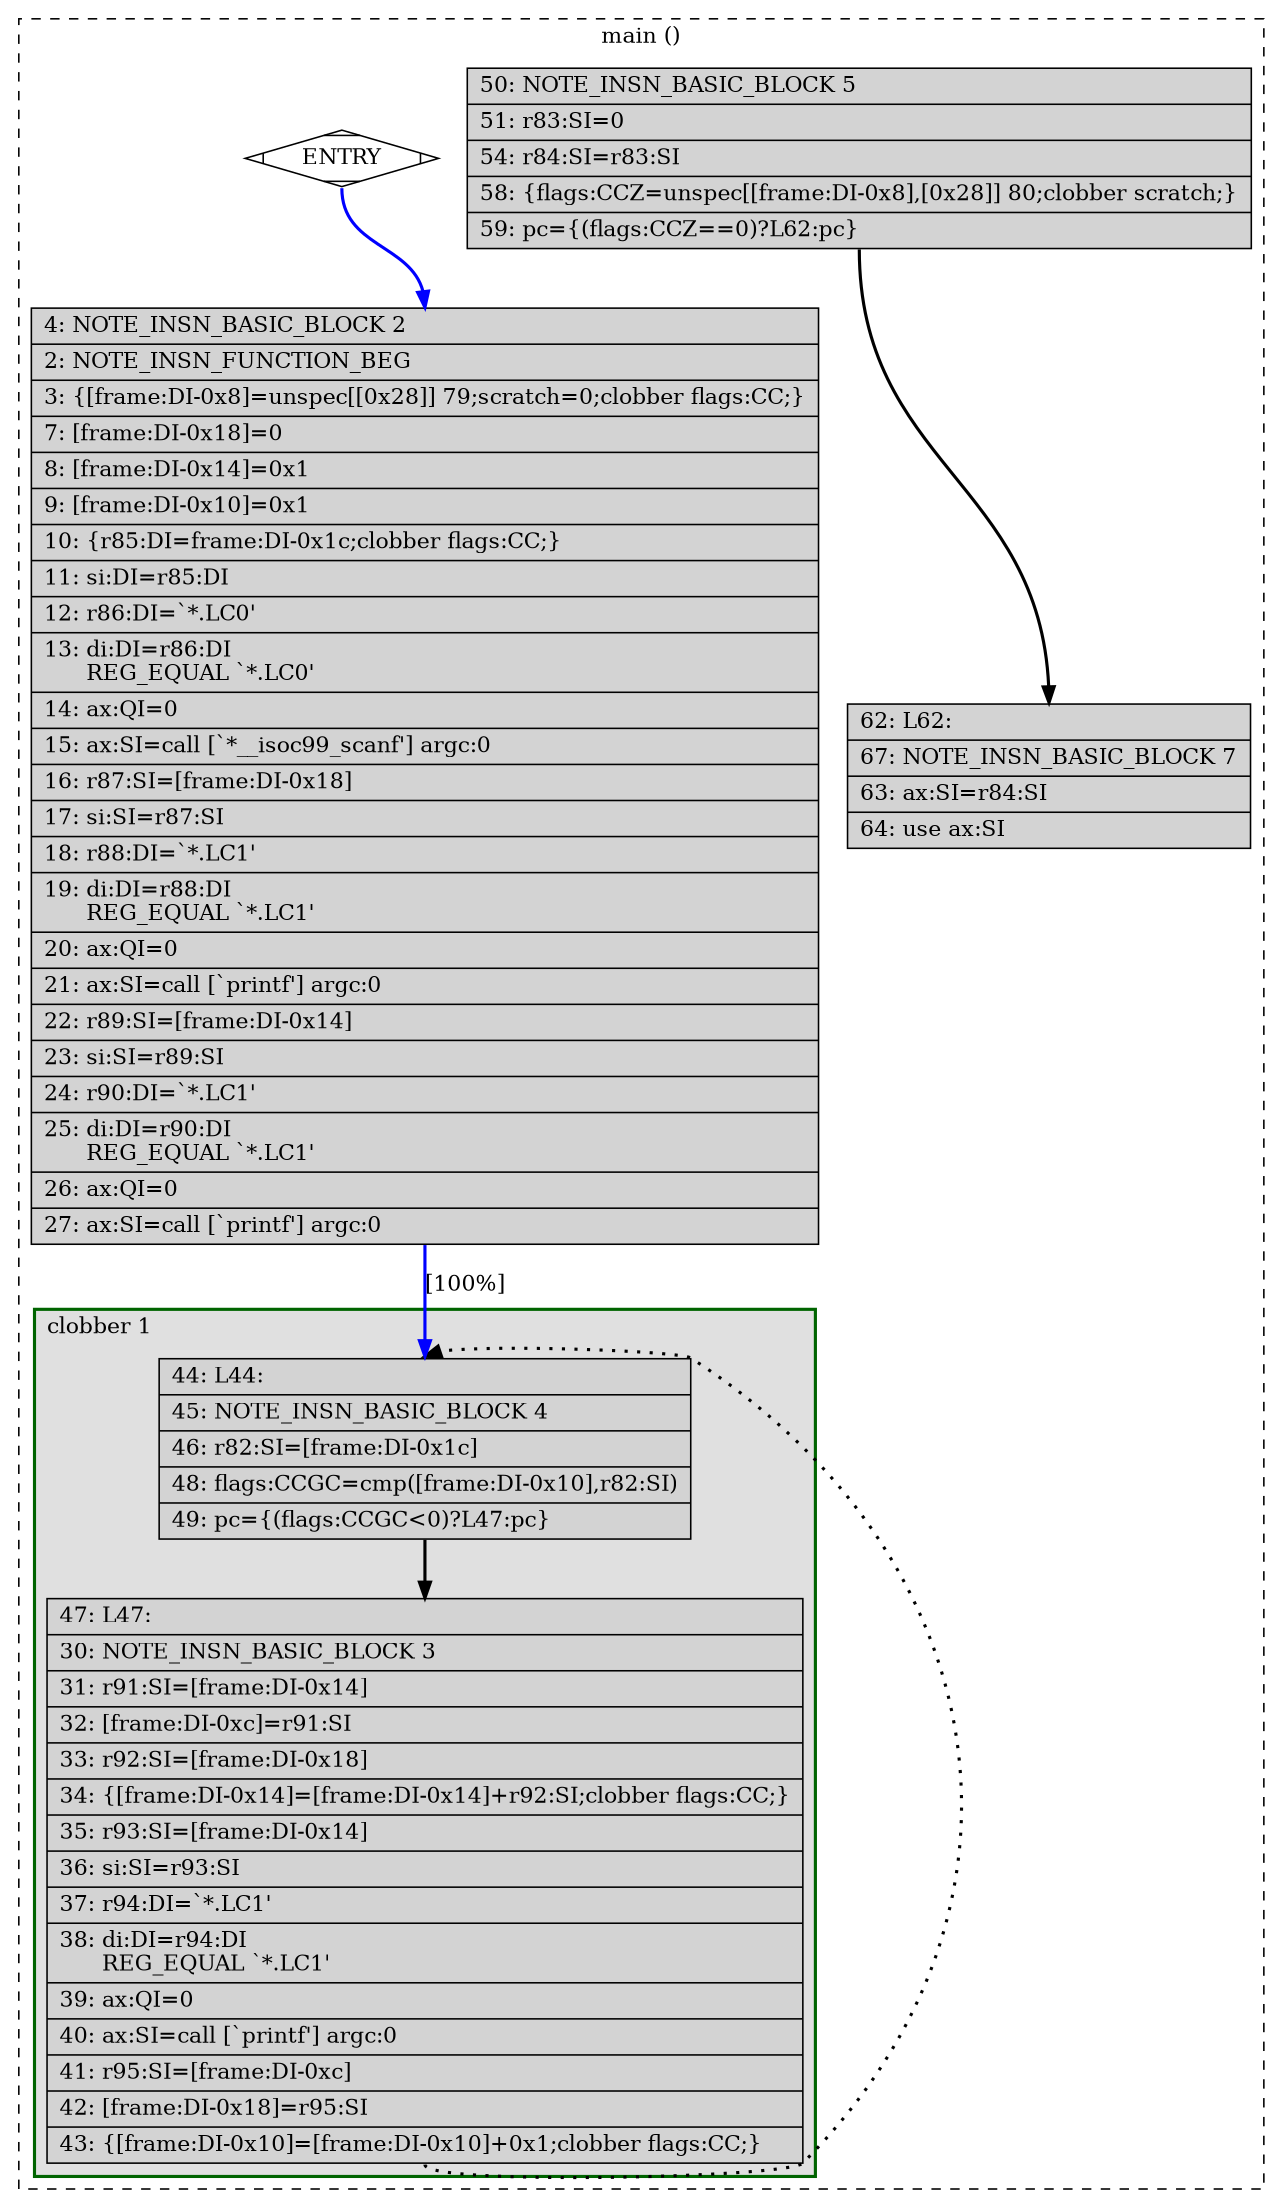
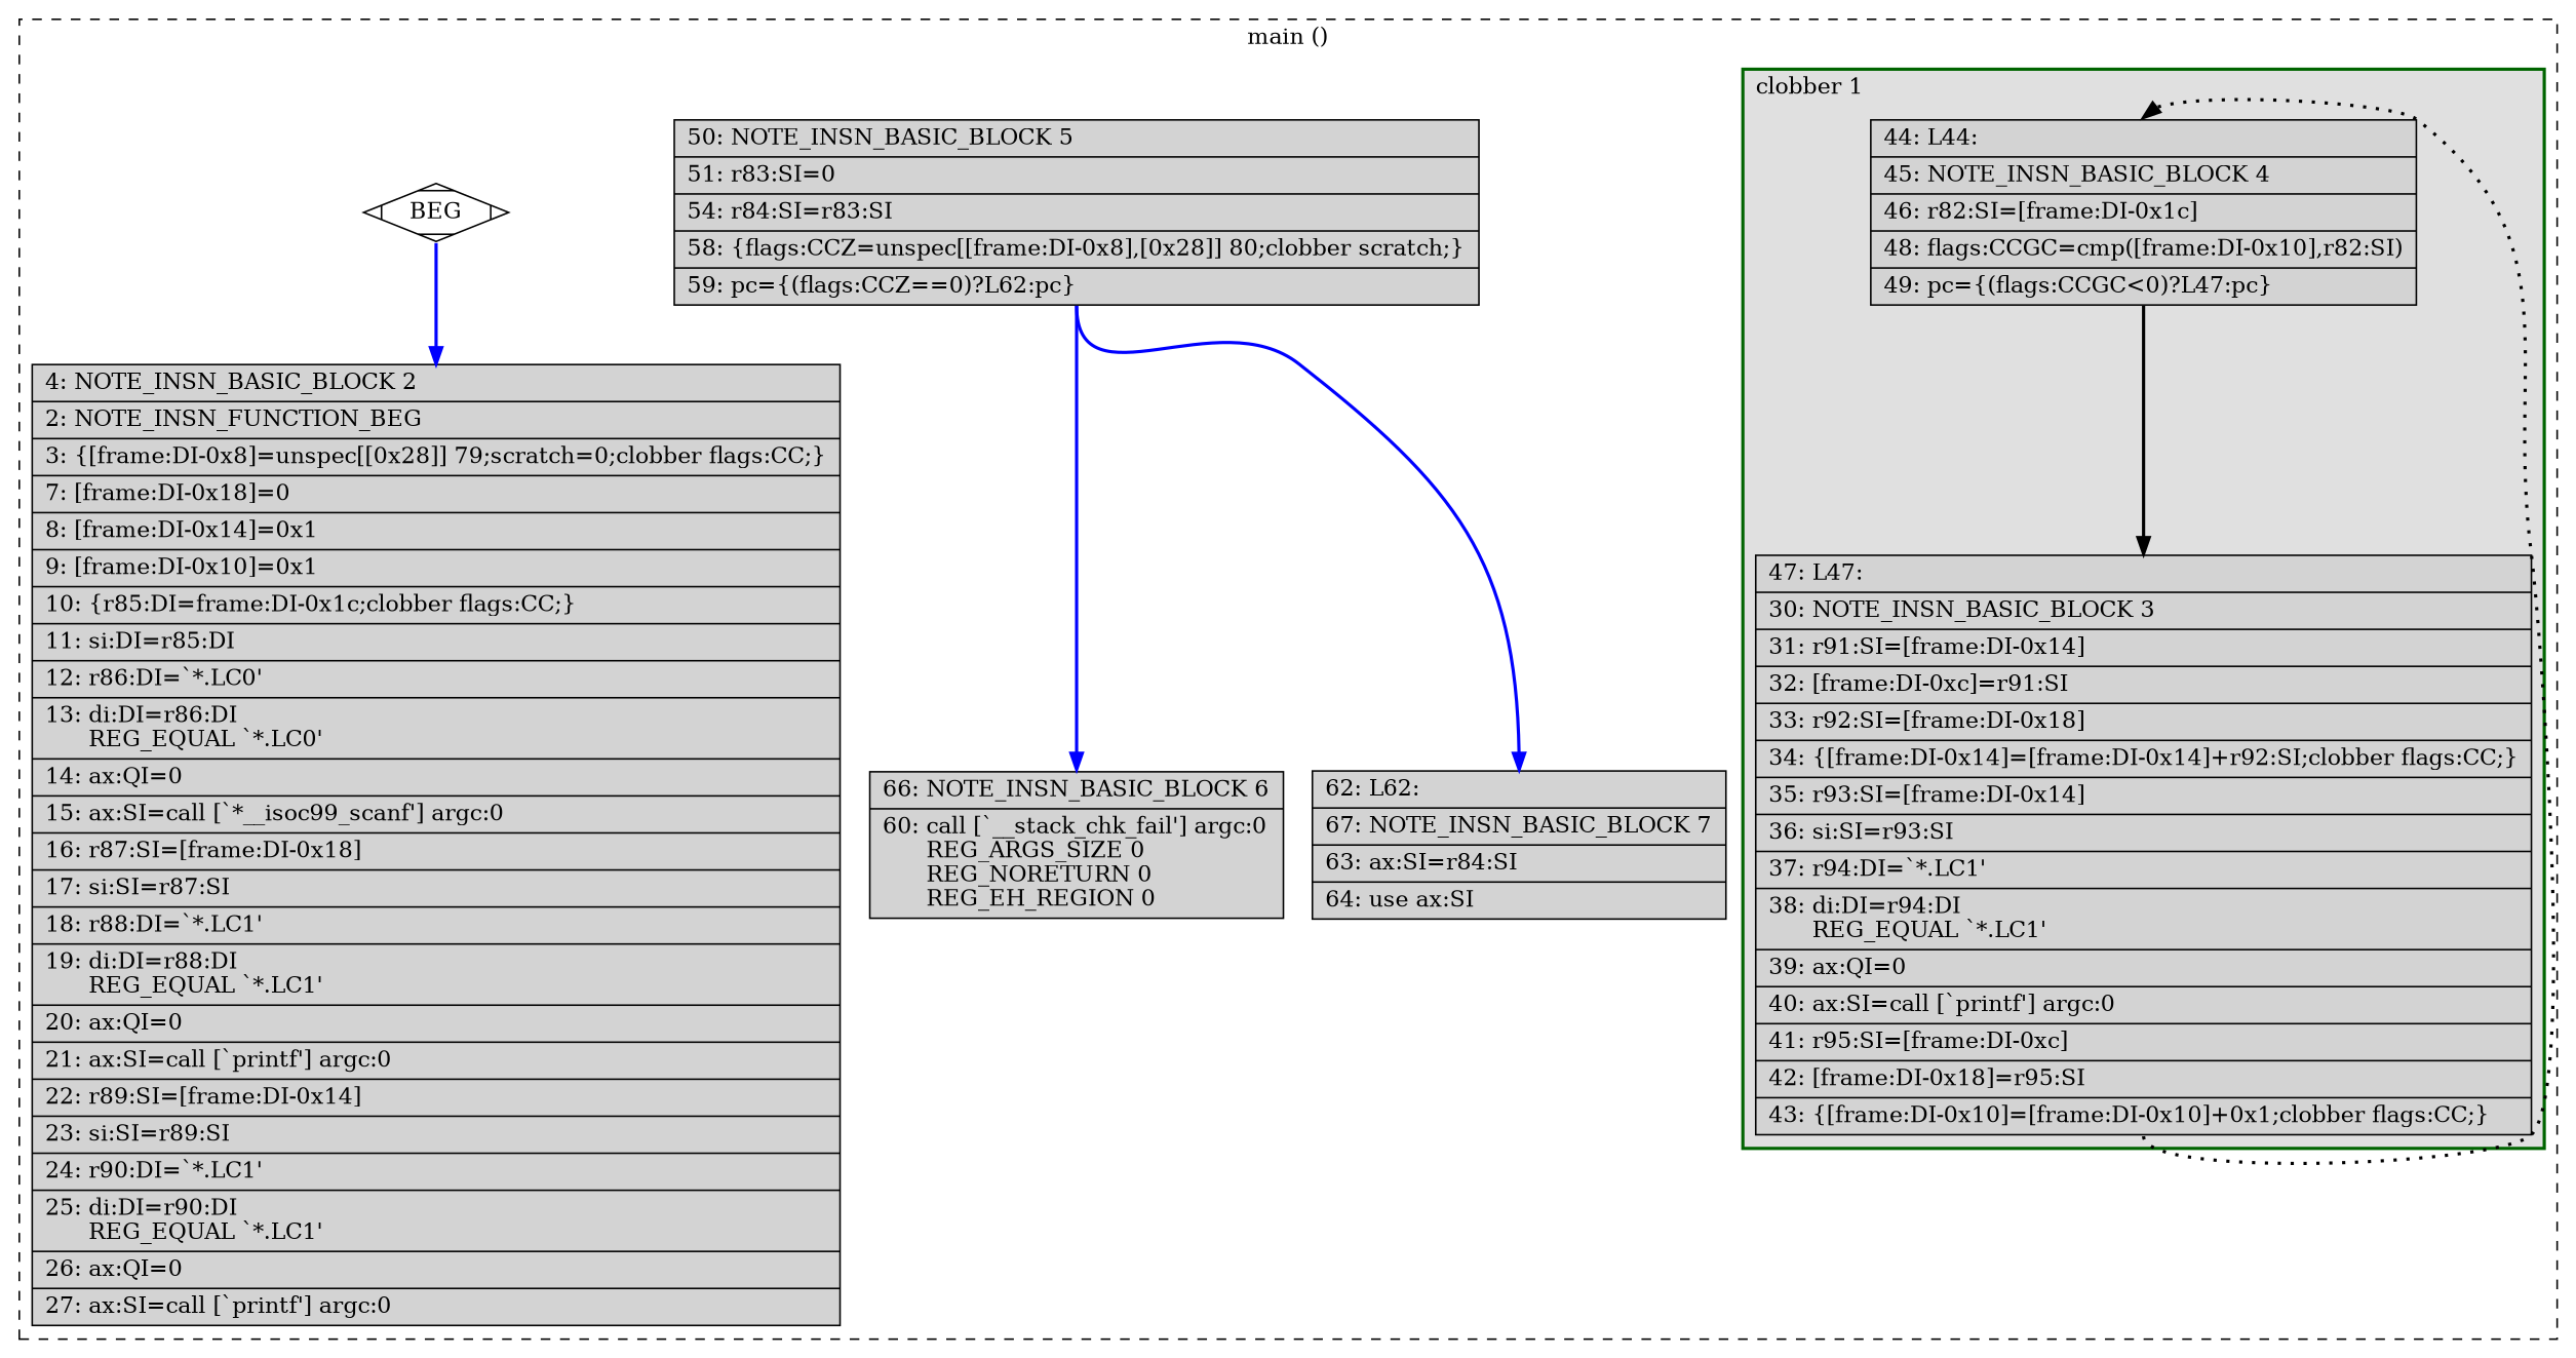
  digraph {
    node [fillcolor=lightgrey shape=record style=filled]
    edge [color=black constraint=true headport=n style="solid,bold" tailport=s weight=10]
    n1 [label="{\ \ \ 44:\ L44:\l|\ \ \ 45:\ NOTE_INSN_BASIC_BLOCK\ 4\l|\ \ \ 46:\ r82:SI=[frame:DI-0x1c]\l|\ \ \ 48:\ flags:CCGC=cmp([frame:DI-0x10],r82:SI)\l|\ \ \ 49:\ pc=\{(flags:CCGC\<0)?L47:pc\}\l}"]
    n2 [label="{\ \ \ 47:\ L47:\l|\ \ \ 30:\ NOTE_INSN_BASIC_BLOCK\ 3\l|\ \ \ 31:\ r91:SI=[frame:DI-0x14]\l|\ \ \ 32:\ [frame:DI-0xc]=r91:SI\l|\ \ \ 33:\ r92:SI=[frame:DI-0x18]\l|\ \ \ 34:\ \{[frame:DI-0x14]=[frame:DI-0x14]+r92:SI;clobber\ flags:CC;\}\l|\ \ \ 35:\ r93:SI=[frame:DI-0x14]\l|\ \ \ 36:\ si:SI=r93:SI\l|\ \ \ 37:\ r94:DI=`*.LC1'\l|\ \ \ 38:\ di:DI=r94:DI\l\ \ \ \ \ \ REG_EQUAL\ `*.LC1'\l|\ \ \ 39:\ ax:QI=0\l|\ \ \ 40:\ ax:SI=call\ [`printf']\ argc:0\l|\ \ \ 41:\ r95:SI=[frame:DI-0xc]\l|\ \ \ 42:\ [frame:DI-0x18]=r95:SI\l|\ \ \ 43:\ \{[frame:DI-0x10]=[frame:DI-0x10]+0x1;clobber\ flags:CC;\}\l}"]
    n3 [label="{\ \ \ 50:\ NOTE_INSN_BASIC_BLOCK\ 5\l|\ \ \ 51:\ r83:SI=0\l|\ \ \ 54:\ r84:SI=r83:SI\l|\ \ \ 58:\ \{flags:CCZ=unspec[[frame:DI-0x8],[0x28]]\ 80;clobber\ scratch;\}\l|\ \ \ 59:\ pc=\{(flags:CCZ==0)?L62:pc\}\l}"]
-   n4 [fillcolor=white label=ENTRY shape=Mdiamond]
+   n4 [fillcolor=white label=BEG shape=Mdiamond]
    n5 [label="{\ \ \ \ 4:\ NOTE_INSN_BASIC_BLOCK\ 2\l|\ \ \ \ 2:\ NOTE_INSN_FUNCTION_BEG\l|\ \ \ \ 3:\ \{[frame:DI-0x8]=unspec[[0x28]]\ 79;scratch=0;clobber\ flags:CC;\}\l|\ \ \ \ 7:\ [frame:DI-0x18]=0\l|\ \ \ \ 8:\ [frame:DI-0x14]=0x1\l|\ \ \ \ 9:\ [frame:DI-0x10]=0x1\l|\ \ \ 10:\ \{r85:DI=frame:DI-0x1c;clobber\ flags:CC;\}\l|\ \ \ 11:\ si:DI=r85:DI\l|\ \ \ 12:\ r86:DI=`*.LC0'\l|\ \ \ 13:\ di:DI=r86:DI\l\ \ \ \ \ \ REG_EQUAL\ `*.LC0'\l|\ \ \ 14:\ ax:QI=0\l|\ \ \ 15:\ ax:SI=call\ [`*__isoc99_scanf']\ argc:0\l|\ \ \ 16:\ r87:SI=[frame:DI-0x18]\l|\ \ \ 17:\ si:SI=r87:SI\l|\ \ \ 18:\ r88:DI=`*.LC1'\l|\ \ \ 19:\ di:DI=r88:DI\l\ \ \ \ \ \ REG_EQUAL\ `*.LC1'\l|\ \ \ 20:\ ax:QI=0\l|\ \ \ 21:\ ax:SI=call\ [`printf']\ argc:0\l|\ \ \ 22:\ r89:SI=[frame:DI-0x14]\l|\ \ \ 23:\ si:SI=r89:SI\l|\ \ \ 24:\ r90:DI=`*.LC1'\l|\ \ \ 25:\ di:DI=r90:DI\l\ \ \ \ \ \ REG_EQUAL\ `*.LC1'\l|\ \ \ 26:\ ax:QI=0\l|\ \ \ 27:\ ax:SI=call\ [`printf']\ argc:0\l}"]
+   n6 [label="{\ \ \ 66:\ NOTE_INSN_BASIC_BLOCK\ 6\l|\ \ \ 60:\ call\ [`__stack_chk_fail']\ argc:0\l\ \ \ \ \ \ REG_ARGS_SIZE\ 0\l\ \ \ \ \ \ REG_NORETURN\ 0\l\ \ \ \ \ \ REG_EH_REGION\ 0\l}"]
    n7 [label="{\ \ \ 62:\ L62:\l|\ \ \ 67:\ NOTE_INSN_BASIC_BLOCK\ 7\l|\ \ \ 63:\ ax:SI=r84:SI\l|\ \ \ 64:\ use\ ax:SI\l}"]
    subgraph cluster_1 {
      color=black
      label="main ()"
      style=dashed
      n3
      n4
      n5
+     n6
      n7
      subgraph cluster_2 {
        color=darkgreen
        fillcolor=grey88
        label="clobber 1"
        labeljust=l
        penwidth=2
        style=filled
        n1
        n2
      }
    }
    n1 -> n2
    n2 -> n1 [constraint=false style="dotted,bold"]
-   n3 -> n7
+   n3 -> n6 [color=blue weight=100]
+   n3 -> n7 [color=blue]
    n4 -> n5 [color=blue weight=100]
-   n5 -> n1 [color=blue label="[100%]" weight=100]
  }
